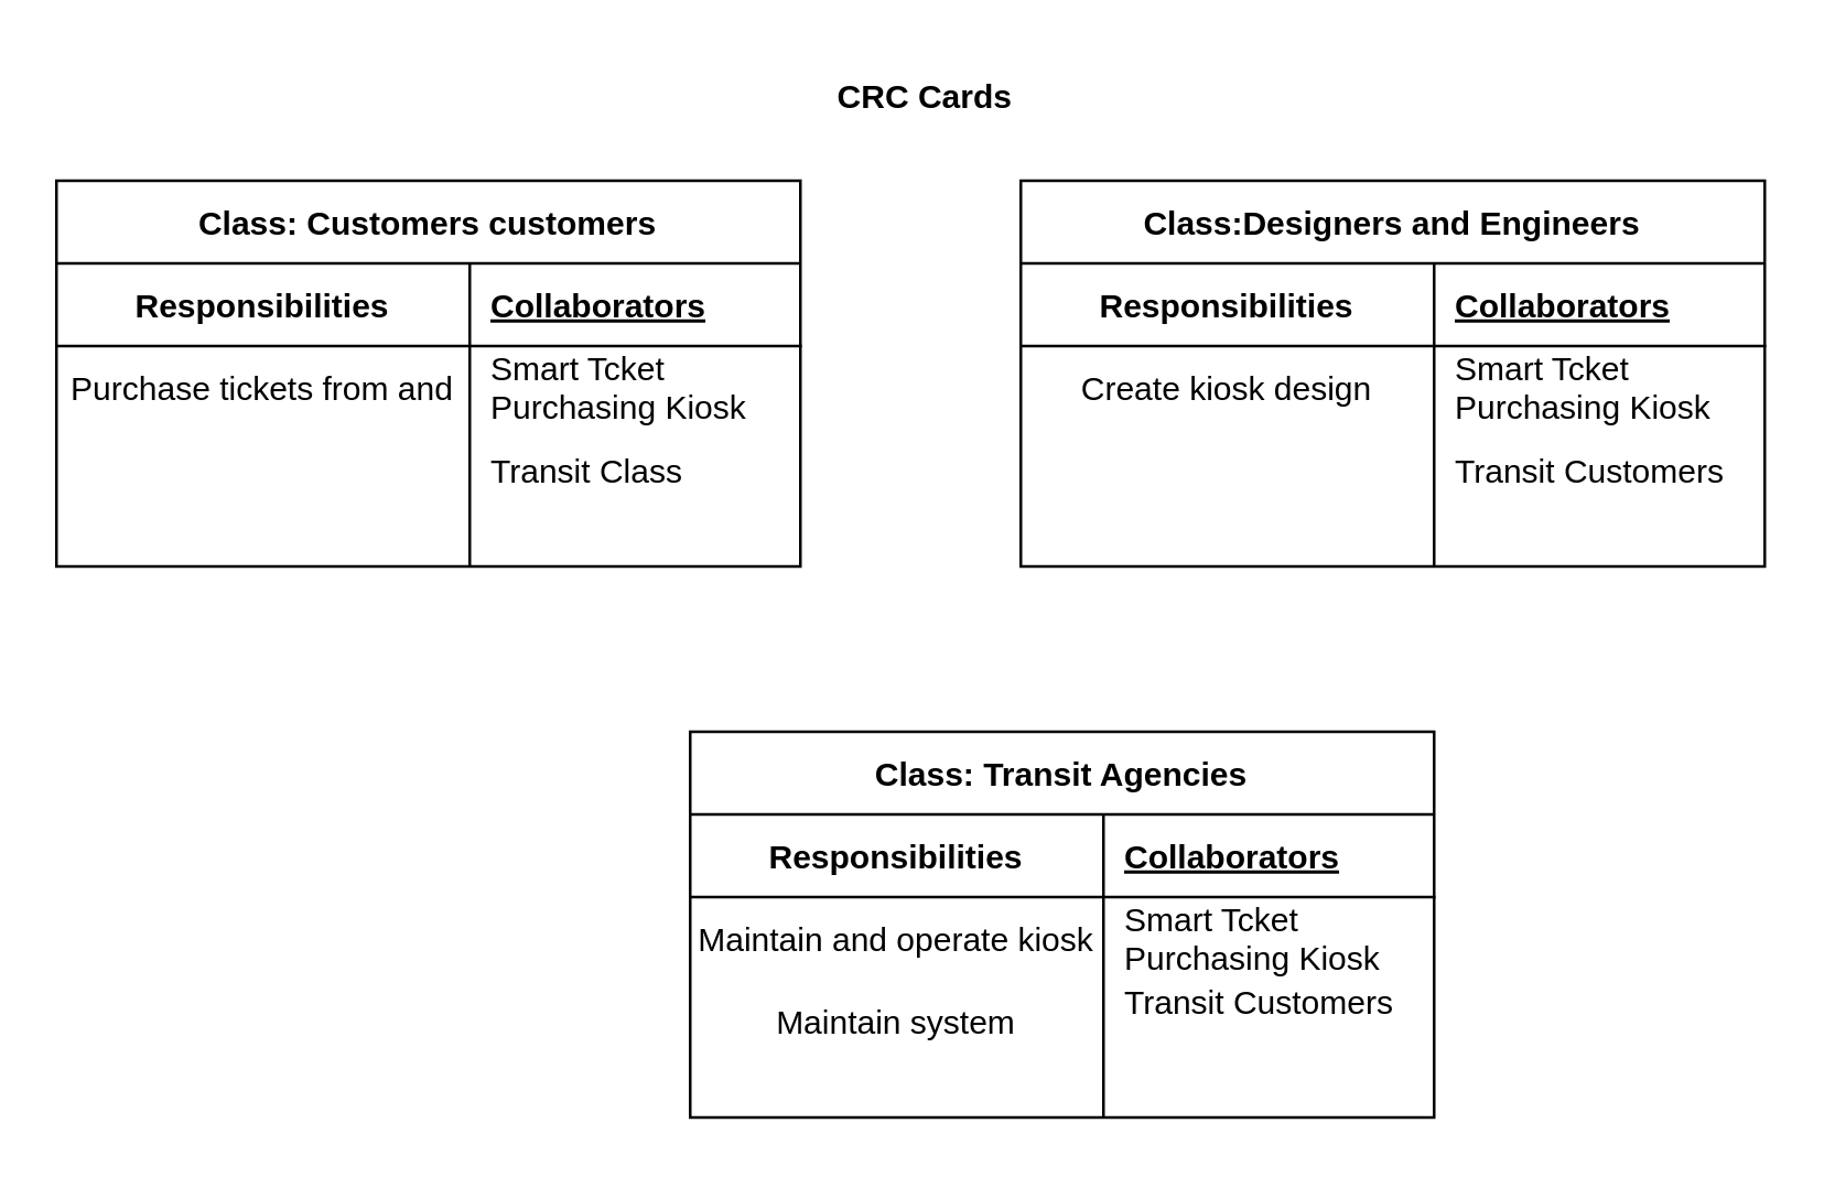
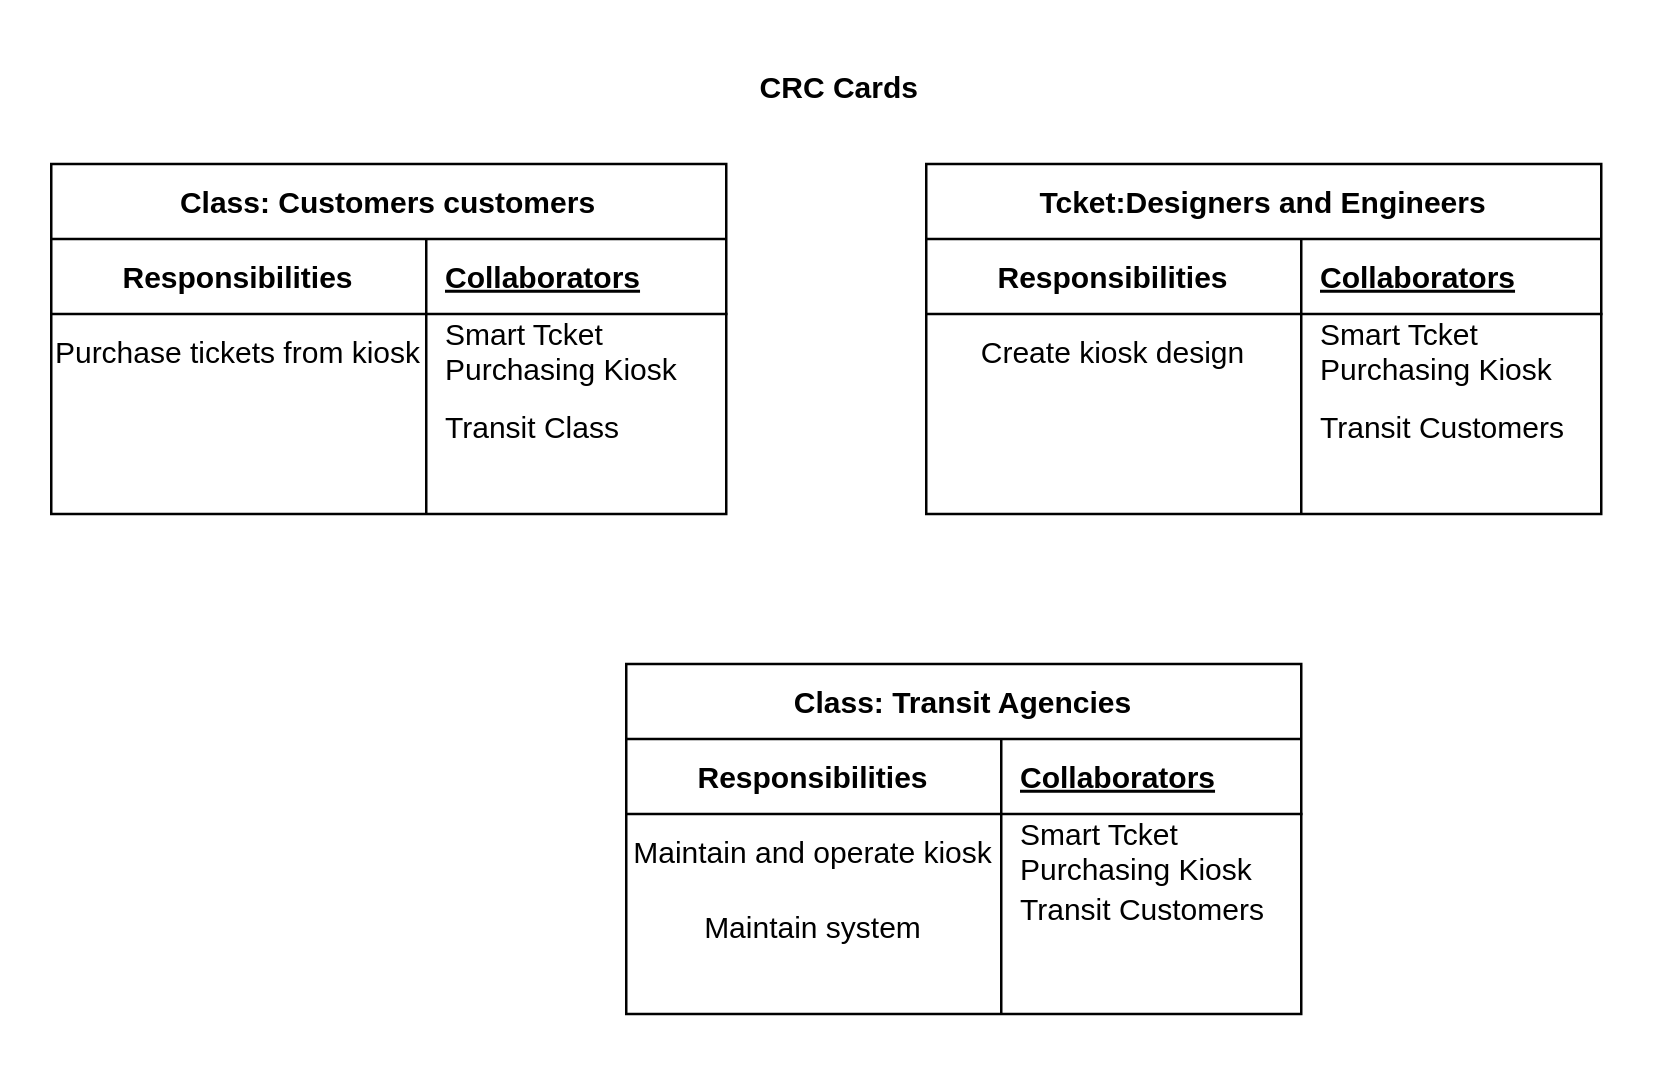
  <mxCell id="0" />
  <mxCell id="1" parent="0" />
  <mxCell id="2" value="Class: Customers customers" style="shape=table;startSize=30;container=1;collapsible=1;childLayout=tableLayout;fixedRows=1;rowLines=0;fontStyle=1;align=center;resizeLast=1;" vertex="1" parent="1"><mxGeometry x="20" y="65" width="270" height="140" as="geometry" /></mxCell>
  <mxCell id="3" value="" style="shape=tableRow;horizontal=0;startSize=0;swimlaneHead=0;swimlaneBody=0;fillColor=none;collapsible=0;dropTarget=0;points=[[0,0.5],[1,0.5]];portConstraint=eastwest;top=0;left=0;right=0;bottom=1;" vertex="1" parent="2"><mxGeometry y="30" width="270" height="30" as="geometry" /></mxCell>
  <mxCell id="4" value="Responsibilities" style="shape=partialRectangle;connectable=0;fillColor=none;top=0;left=0;bottom=0;right=0;fontStyle=1;overflow=hidden;" vertex="1" parent="3"><mxGeometry width="150" height="30" as="geometry"><mxRectangle width="150" height="30" as="alternateBounds" /></mxGeometry></mxCell>
  <mxCell id="5" value="Collaborators" style="shape=partialRectangle;connectable=0;fillColor=none;top=0;left=0;bottom=0;right=0;align=left;spacingLeft=6;fontStyle=5;overflow=hidden;" vertex="1" parent="3"><mxGeometry x="150" width="120" height="30" as="geometry"><mxRectangle width="120" height="30" as="alternateBounds" /></mxGeometry></mxCell>
  <mxCell id="6" value="" style="shape=tableRow;horizontal=0;startSize=0;swimlaneHead=0;swimlaneBody=0;fillColor=none;collapsible=0;dropTarget=0;points=[[0,0.5],[1,0.5]];portConstraint=eastwest;top=0;left=0;right=0;bottom=0;" vertex="1" parent="2"><mxGeometry y="60" width="270" height="30" as="geometry" /></mxCell>
- <mxCell id="7" value=" Purchase tickets from and" style="shape=partialRectangle;connectable=0;fillColor=none;top=0;left=0;bottom=0;right=0;editable=1;overflow=hidden;" vertex="1" parent="6"><mxGeometry width="150" height="30" as="geometry"><mxRectangle width="150" height="30" as="alternateBounds" /></mxGeometry></mxCell>
+ <mxCell id="7" value=" Purchase tickets from kiosk" style="shape=partialRectangle;connectable=0;fillColor=none;top=0;left=0;bottom=0;right=0;editable=1;overflow=hidden;" vertex="1" parent="6"><mxGeometry width="150" height="30" as="geometry"><mxRectangle width="150" height="30" as="alternateBounds" /></mxGeometry></mxCell>
  <mxCell id="8" value="Smart Tcket &#10;Purchasing Kiosk" style="shape=partialRectangle;connectable=0;fillColor=none;top=0;left=0;bottom=0;right=0;align=left;spacingLeft=6;overflow=hidden;" vertex="1" parent="6"><mxGeometry x="150" width="120" height="30" as="geometry"><mxRectangle width="120" height="30" as="alternateBounds" /></mxGeometry></mxCell>
  <mxCell id="9" value="" style="shape=tableRow;horizontal=0;startSize=0;swimlaneHead=0;swimlaneBody=0;fillColor=none;collapsible=0;dropTarget=0;points=[[0,0.5],[1,0.5]];portConstraint=eastwest;top=0;left=0;right=0;bottom=0;" vertex="1" parent="2"><mxGeometry y="90" width="270" height="30" as="geometry" /></mxCell>
  <mxCell id="10" value="" style="shape=partialRectangle;connectable=0;fillColor=none;top=0;left=0;bottom=0;right=0;editable=1;overflow=hidden;" vertex="1" parent="9"><mxGeometry width="150" height="30" as="geometry"><mxRectangle width="150" height="30" as="alternateBounds" /></mxGeometry></mxCell>
  <mxCell id="11" value="Transit Class" style="shape=partialRectangle;connectable=0;fillColor=none;top=0;left=0;bottom=0;right=0;align=left;spacingLeft=6;overflow=hidden;" vertex="1" parent="9"><mxGeometry x="150" width="120" height="30" as="geometry"><mxRectangle width="120" height="30" as="alternateBounds" /></mxGeometry></mxCell>
  <mxCell id="12" value="" style="shape=tableRow;horizontal=0;startSize=0;swimlaneHead=0;swimlaneBody=0;fillColor=none;collapsible=0;dropTarget=0;points=[[0,0.5],[1,0.5]];portConstraint=eastwest;top=0;left=0;right=0;bottom=0;" vertex="1" parent="2"><mxGeometry y="120" width="270" height="20" as="geometry" /></mxCell>
  <mxCell id="13" value="" style="shape=partialRectangle;connectable=0;fillColor=none;top=0;left=0;bottom=0;right=0;editable=1;overflow=hidden;" vertex="1" parent="12"><mxGeometry width="150" height="20" as="geometry"><mxRectangle width="150" height="20" as="alternateBounds" /></mxGeometry></mxCell>
  <mxCell id="14" value="" style="shape=partialRectangle;connectable=0;fillColor=none;top=0;left=0;bottom=0;right=0;align=left;spacingLeft=6;overflow=hidden;" vertex="1" parent="12"><mxGeometry x="150" width="120" height="20" as="geometry"><mxRectangle width="120" height="20" as="alternateBounds" /></mxGeometry></mxCell>
- <mxCell id="15" value="Class:Designers and Engineers" style="shape=table;startSize=30;container=1;collapsible=1;childLayout=tableLayout;fixedRows=1;rowLines=0;fontStyle=1;align=center;resizeLast=1;" vertex="1" parent="1"><mxGeometry x="370" y="65" width="270" height="140" as="geometry" /></mxCell>
+ <mxCell id="15" value="Tcket:Designers and Engineers" style="shape=table;startSize=30;container=1;collapsible=1;childLayout=tableLayout;fixedRows=1;rowLines=0;fontStyle=1;align=center;resizeLast=1;" vertex="1" parent="1"><mxGeometry x="370" y="65" width="270" height="140" as="geometry" /></mxCell>
  <mxCell id="16" value="" style="shape=tableRow;horizontal=0;startSize=0;swimlaneHead=0;swimlaneBody=0;fillColor=none;collapsible=0;dropTarget=0;points=[[0,0.5],[1,0.5]];portConstraint=eastwest;top=0;left=0;right=0;bottom=1;" vertex="1" parent="15"><mxGeometry y="30" width="270" height="30" as="geometry" /></mxCell>
  <mxCell id="17" value="Responsibilities" style="shape=partialRectangle;connectable=0;fillColor=none;top=0;left=0;bottom=0;right=0;fontStyle=1;overflow=hidden;" vertex="1" parent="16"><mxGeometry width="150" height="30" as="geometry"><mxRectangle width="150" height="30" as="alternateBounds" /></mxGeometry></mxCell>
  <mxCell id="18" value="Collaborators" style="shape=partialRectangle;connectable=0;fillColor=none;top=0;left=0;bottom=0;right=0;align=left;spacingLeft=6;fontStyle=5;overflow=hidden;" vertex="1" parent="16"><mxGeometry x="150" width="120" height="30" as="geometry"><mxRectangle width="120" height="30" as="alternateBounds" /></mxGeometry></mxCell>
  <mxCell id="19" value="" style="shape=tableRow;horizontal=0;startSize=0;swimlaneHead=0;swimlaneBody=0;fillColor=none;collapsible=0;dropTarget=0;points=[[0,0.5],[1,0.5]];portConstraint=eastwest;top=0;left=0;right=0;bottom=0;" vertex="1" parent="15"><mxGeometry y="60" width="270" height="30" as="geometry" /></mxCell>
  <mxCell id="20" value="Create kiosk design" style="shape=partialRectangle;connectable=0;fillColor=none;top=0;left=0;bottom=0;right=0;editable=1;overflow=hidden;" vertex="1" parent="19"><mxGeometry width="150" height="30" as="geometry"><mxRectangle width="150" height="30" as="alternateBounds" /></mxGeometry></mxCell>
  <mxCell id="21" value="Smart Tcket &#10;Purchasing Kiosk" style="shape=partialRectangle;connectable=0;fillColor=none;top=0;left=0;bottom=0;right=0;align=left;spacingLeft=6;overflow=hidden;" vertex="1" parent="19"><mxGeometry x="150" width="120" height="30" as="geometry"><mxRectangle width="120" height="30" as="alternateBounds" /></mxGeometry></mxCell>
  <mxCell id="22" value="" style="shape=tableRow;horizontal=0;startSize=0;swimlaneHead=0;swimlaneBody=0;fillColor=none;collapsible=0;dropTarget=0;points=[[0,0.5],[1,0.5]];portConstraint=eastwest;top=0;left=0;right=0;bottom=0;" vertex="1" parent="15"><mxGeometry y="90" width="270" height="30" as="geometry" /></mxCell>
  <mxCell id="23" value="" style="shape=partialRectangle;connectable=0;fillColor=none;top=0;left=0;bottom=0;right=0;editable=1;overflow=hidden;" vertex="1" parent="22"><mxGeometry width="150" height="30" as="geometry"><mxRectangle width="150" height="30" as="alternateBounds" /></mxGeometry></mxCell>
  <mxCell id="24" value="Transit Customers" style="shape=partialRectangle;connectable=0;fillColor=none;top=0;left=0;bottom=0;right=0;align=left;spacingLeft=6;overflow=hidden;" vertex="1" parent="22"><mxGeometry x="150" width="120" height="30" as="geometry"><mxRectangle width="120" height="30" as="alternateBounds" /></mxGeometry></mxCell>
  <mxCell id="25" value="" style="shape=tableRow;horizontal=0;startSize=0;swimlaneHead=0;swimlaneBody=0;fillColor=none;collapsible=0;dropTarget=0;points=[[0,0.5],[1,0.5]];portConstraint=eastwest;top=0;left=0;right=0;bottom=0;" vertex="1" parent="15"><mxGeometry y="120" width="270" height="20" as="geometry" /></mxCell>
  <mxCell id="26" value="" style="shape=partialRectangle;connectable=0;fillColor=none;top=0;left=0;bottom=0;right=0;editable=1;overflow=hidden;" vertex="1" parent="25"><mxGeometry width="150" height="20" as="geometry"><mxRectangle width="150" height="20" as="alternateBounds" /></mxGeometry></mxCell>
  <mxCell id="27" value="" style="shape=partialRectangle;connectable=0;fillColor=none;top=0;left=0;bottom=0;right=0;align=left;spacingLeft=6;overflow=hidden;" vertex="1" parent="25"><mxGeometry x="150" width="120" height="20" as="geometry"><mxRectangle width="120" height="20" as="alternateBounds" /></mxGeometry></mxCell>
  <mxCell id="28" value="Class: Transit Agencies" style="shape=table;startSize=30;container=1;collapsible=1;childLayout=tableLayout;fixedRows=1;rowLines=0;fontStyle=1;align=center;resizeLast=1;" vertex="1" parent="1"><mxGeometry x="250" y="265" width="270" height="140" as="geometry" /></mxCell>
  <mxCell id="29" value="" style="shape=tableRow;horizontal=0;startSize=0;swimlaneHead=0;swimlaneBody=0;fillColor=none;collapsible=0;dropTarget=0;points=[[0,0.5],[1,0.5]];portConstraint=eastwest;top=0;left=0;right=0;bottom=1;" vertex="1" parent="28"><mxGeometry y="30" width="270" height="30" as="geometry" /></mxCell>
  <mxCell id="30" value="Responsibilities" style="shape=partialRectangle;connectable=0;fillColor=none;top=0;left=0;bottom=0;right=0;fontStyle=1;overflow=hidden;" vertex="1" parent="29"><mxGeometry width="150" height="30" as="geometry"><mxRectangle width="150" height="30" as="alternateBounds" /></mxGeometry></mxCell>
  <mxCell id="31" value="Collaborators" style="shape=partialRectangle;connectable=0;fillColor=none;top=0;left=0;bottom=0;right=0;align=left;spacingLeft=6;fontStyle=5;overflow=hidden;" vertex="1" parent="29"><mxGeometry x="150" width="120" height="30" as="geometry"><mxRectangle width="120" height="30" as="alternateBounds" /></mxGeometry></mxCell>
  <mxCell id="32" value="" style="shape=tableRow;horizontal=0;startSize=0;swimlaneHead=0;swimlaneBody=0;fillColor=none;collapsible=0;dropTarget=0;points=[[0,0.5],[1,0.5]];portConstraint=eastwest;top=0;left=0;right=0;bottom=0;" vertex="1" parent="28"><mxGeometry y="60" width="270" height="30" as="geometry" /></mxCell>
  <mxCell id="33" value="Maintain and operate kiosk" style="shape=partialRectangle;connectable=0;fillColor=none;top=0;left=0;bottom=0;right=0;editable=1;overflow=hidden;" vertex="1" parent="32"><mxGeometry width="150" height="30" as="geometry"><mxRectangle width="150" height="30" as="alternateBounds" /></mxGeometry></mxCell>
  <mxCell id="34" value="Smart Tcket &#10;Purchasing Kiosk" style="shape=partialRectangle;connectable=0;fillColor=none;top=0;left=0;bottom=0;right=0;align=left;spacingLeft=6;overflow=hidden;" vertex="1" parent="32"><mxGeometry x="150" width="120" height="30" as="geometry"><mxRectangle width="120" height="30" as="alternateBounds" /></mxGeometry></mxCell>
  <mxCell id="35" value="" style="shape=tableRow;horizontal=0;startSize=0;swimlaneHead=0;swimlaneBody=0;fillColor=none;collapsible=0;dropTarget=0;points=[[0,0.5],[1,0.5]];portConstraint=eastwest;top=0;left=0;right=0;bottom=0;" vertex="1" parent="28"><mxGeometry y="90" width="270" height="30" as="geometry" /></mxCell>
  <mxCell id="36" value="Maintain system" style="shape=partialRectangle;connectable=0;fillColor=none;top=0;left=0;bottom=0;right=0;editable=1;overflow=hidden;" vertex="1" parent="35"><mxGeometry width="150" height="30" as="geometry"><mxRectangle width="150" height="30" as="alternateBounds" /></mxGeometry></mxCell>
  <mxCell id="37" value="Transit Customers&#10;&#10;" style="shape=partialRectangle;connectable=0;fillColor=none;top=0;left=0;bottom=0;right=0;align=left;spacingLeft=6;overflow=hidden;" vertex="1" parent="35"><mxGeometry x="150" width="120" height="30" as="geometry"><mxRectangle width="120" height="30" as="alternateBounds" /></mxGeometry></mxCell>
  <mxCell id="38" value="" style="shape=tableRow;horizontal=0;startSize=0;swimlaneHead=0;swimlaneBody=0;fillColor=none;collapsible=0;dropTarget=0;points=[[0,0.5],[1,0.5]];portConstraint=eastwest;top=0;left=0;right=0;bottom=0;" vertex="1" parent="28"><mxGeometry y="120" width="270" height="20" as="geometry" /></mxCell>
  <mxCell id="39" value="" style="shape=partialRectangle;connectable=0;fillColor=none;top=0;left=0;bottom=0;right=0;editable=1;overflow=hidden;" vertex="1" parent="38"><mxGeometry width="150" height="20" as="geometry"><mxRectangle width="150" height="20" as="alternateBounds" /></mxGeometry></mxCell>
  <mxCell id="40" value="" style="shape=partialRectangle;connectable=0;fillColor=none;top=0;left=0;bottom=0;right=0;align=left;spacingLeft=6;overflow=hidden;" vertex="1" parent="38"><mxGeometry x="150" width="120" height="20" as="geometry"><mxRectangle width="120" height="20" as="alternateBounds" /></mxGeometry></mxCell>
  <mxCell id="41" value="&lt;b&gt;CRC Cards&lt;/b&gt;" style="text;html=1;align=center;verticalAlign=middle;resizable=0;points=[];autosize=1;strokeColor=none;fillColor=none;" vertex="1" parent="1"><mxGeometry x="290" y="20" width="90" height="30" as="geometry" /></mxCell>
